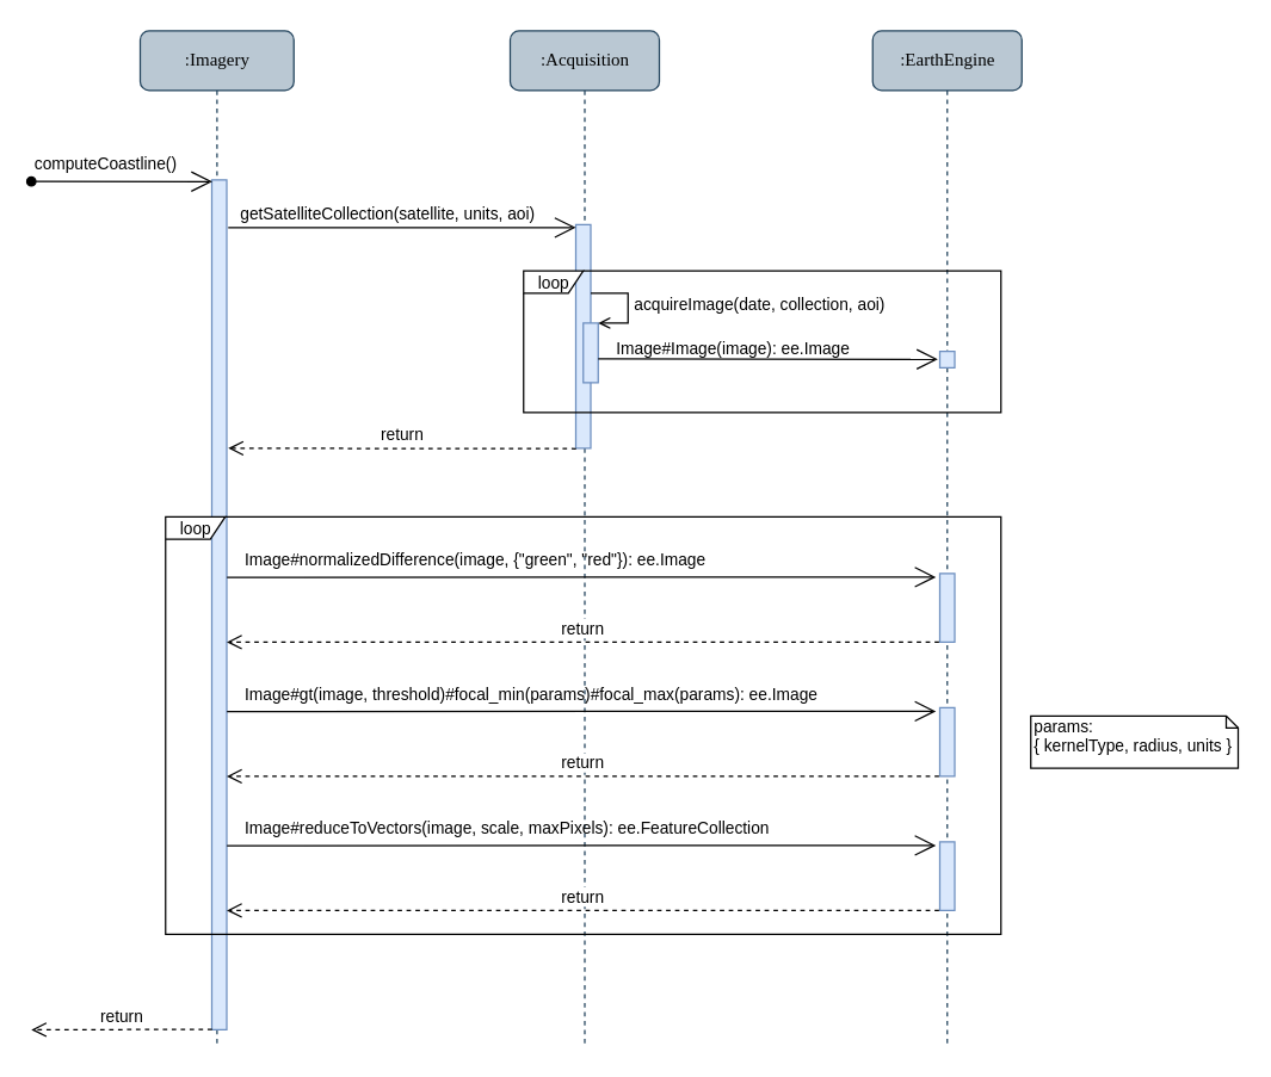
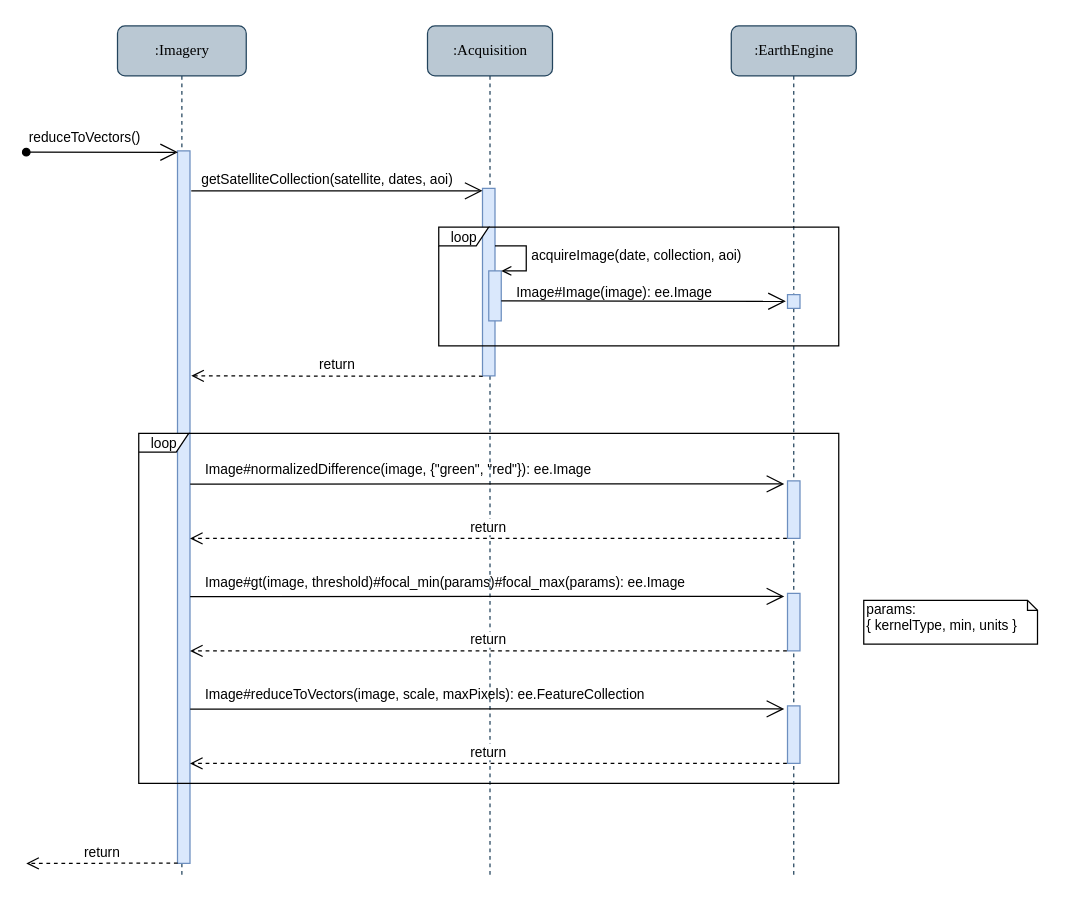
  <mxCell id="0" />
  <mxCell id="1" parent="0" />
  <mxCell id="2" value=":Imagery" style="shape=umlLifeline;perimeter=lifelinePerimeter;whiteSpace=wrap;html=1;container=1;collapsible=0;recursiveResize=0;outlineConnect=0;rounded=1;shadow=0;comic=0;labelBackgroundColor=none;strokeColor=#23445d;strokeWidth=1;fillColor=#bac8d3;fontFamily=Verdana;fontSize=12;align=center;" parent="1" vertex="1"><mxGeometry x="93.5" y="20" width="103" height="680" as="geometry" /></mxCell>
  <mxCell id="3" value="" style="html=1;points=[];perimeter=orthogonalPerimeter;rounded=0;shadow=0;comic=0;labelBackgroundColor=none;strokeColor=#6c8ebf;strokeWidth=1;fillColor=#dae8fc;fontFamily=Verdana;fontSize=12;align=center;" parent="2" vertex="1"><mxGeometry x="48" y="100" width="10" height="570" as="geometry" /></mxCell>
  <mxCell id="4" value=":Acquisition" style="shape=umlLifeline;perimeter=lifelinePerimeter;whiteSpace=wrap;html=1;container=1;collapsible=0;recursiveResize=0;outlineConnect=0;rounded=1;shadow=0;comic=0;labelBackgroundColor=none;strokeColor=#23445d;strokeWidth=1;fillColor=#bac8d3;fontFamily=Verdana;fontSize=12;align=center;" vertex="1" parent="1"><mxGeometry x="341.5" y="20" width="100" height="680" as="geometry" /></mxCell>
  <mxCell id="5" value="" style="html=1;points=[];perimeter=orthogonalPerimeter;rounded=0;shadow=0;comic=0;labelBackgroundColor=none;strokeColor=#6c8ebf;strokeWidth=1;fillColor=#dae8fc;fontFamily=Verdana;fontSize=12;align=center;" vertex="1" parent="4"><mxGeometry x="44" y="130" width="10" height="150" as="geometry" /></mxCell>
  <mxCell id="6" value="" style="html=1;points=[];perimeter=orthogonalPerimeter;fontSize=11;fillColor=#dae8fc;strokeColor=#6c8ebf;" vertex="1" parent="4"><mxGeometry x="49" y="196" width="10" height="40" as="geometry" /></mxCell>
  <mxCell id="7" value="acquireImage(date, collection, aoi)" style="edgeStyle=orthogonalEdgeStyle;html=1;align=left;spacingLeft=2;endArrow=open;rounded=0;entryX=1;entryY=0;fontSize=11;endFill=0;" edge="1" target="6" parent="4"><mxGeometry relative="1" as="geometry"><mxPoint x="54" y="176" as="sourcePoint" /><Array as="points"><mxPoint x="79" y="176" /></Array></mxGeometry></mxCell>
  <mxCell id="8" value="" style="endArrow=open;endFill=1;endSize=12;html=1;entryX=0.036;entryY=0.002;entryDx=0;entryDy=0;entryPerimeter=0;startArrow=oval;startFill=1;" edge="1" parent="1" target="3"><mxGeometry width="160" relative="1" as="geometry"><mxPoint x="20.5" y="121" as="sourcePoint" /><mxPoint x="136.5" y="121" as="targetPoint" /></mxGeometry></mxCell>
- <mxCell id="9" value="computeCoastline()" style="text;html=1;resizable=0;points=[];autosize=1;align=left;verticalAlign=top;spacingTop=-4;fontSize=11;" vertex="1" parent="1"><mxGeometry x="20.5" y="100" width="110" height="10" as="geometry" /></mxCell>
+ <mxCell id="9" value="reduceToVectors()" style="text;html=1;resizable=0;points=[];autosize=1;align=left;verticalAlign=top;spacingTop=-4;fontSize=11;" vertex="1" parent="1"><mxGeometry x="20.5" y="100" width="110" height="10" as="geometry" /></mxCell>
  <mxCell id="10" value="" style="endArrow=open;endFill=1;endSize=12;html=1;entryX=0;entryY=0.013;entryDx=0;entryDy=0;entryPerimeter=0;" edge="1" parent="1" target="5"><mxGeometry width="160" relative="1" as="geometry"><mxPoint x="152.5" y="152" as="sourcePoint" /><mxPoint x="505" y="156.5" as="targetPoint" /></mxGeometry></mxCell>
- <mxCell id="11" value="getSatelliteCollection(satellite, units, aoi)" style="text;html=1;resizable=0;points=[];autosize=1;align=left;verticalAlign=top;spacingTop=-4;fontSize=11;" vertex="1" parent="1"><mxGeometry x="158.5" y="133.5" width="220" height="10" as="geometry" /></mxCell>
+ <mxCell id="11" value="getSatelliteCollection(satellite, dates, aoi)" style="text;html=1;resizable=0;points=[];autosize=1;align=left;verticalAlign=top;spacingTop=-4;fontSize=11;" vertex="1" parent="1"><mxGeometry x="158.5" y="133.5" width="220" height="10" as="geometry" /></mxCell>
  <mxCell id="12" value="return" style="html=1;verticalAlign=bottom;endArrow=open;dashed=1;endSize=8;exitX=0.014;exitY=1.002;exitDx=0;exitDy=0;exitPerimeter=0;" edge="1" parent="1" source="5"><mxGeometry relative="1" as="geometry"><mxPoint x="152.5" y="300" as="targetPoint" /><mxPoint x="379" y="197" as="sourcePoint" /></mxGeometry></mxCell>
- <mxCell id="13" value="params:&lt;br&gt;{ kernelType, radius, units }" style="shape=note;whiteSpace=wrap;html=1;size=8;verticalAlign=top;align=left;spacingTop=-6;fontSize=11;" vertex="1" parent="1"><mxGeometry x="690.5" y="479.5" width="139" height="35" as="geometry" /></mxCell>
+ <mxCell id="13" value="params:&lt;br&gt;{ kernelType, min, units }" style="shape=note;whiteSpace=wrap;html=1;size=8;verticalAlign=top;align=left;spacingTop=-6;fontSize=11;" vertex="1" parent="1"><mxGeometry x="690.5" y="479.5" width="139" height="35" as="geometry" /></mxCell>
  <mxCell id="14" value=":EarthEngine" style="shape=umlLifeline;perimeter=lifelinePerimeter;whiteSpace=wrap;html=1;container=1;collapsible=0;recursiveResize=0;outlineConnect=0;rounded=1;shadow=0;comic=0;labelBackgroundColor=none;strokeColor=#23445d;strokeWidth=1;fillColor=#bac8d3;fontFamily=Verdana;fontSize=12;align=center;" vertex="1" parent="1"><mxGeometry x="584.5" y="20" width="100" height="680" as="geometry" /></mxCell>
  <mxCell id="15" value="" style="html=1;points=[];perimeter=orthogonalPerimeter;rounded=0;shadow=0;comic=0;labelBackgroundColor=none;strokeColor=#6c8ebf;strokeWidth=1;fillColor=#dae8fc;fontFamily=Verdana;fontSize=12;align=center;" vertex="1" parent="14"><mxGeometry x="45" y="215" width="10" height="11" as="geometry" /></mxCell>
  <mxCell id="16" value="" style="html=1;points=[];perimeter=orthogonalPerimeter;rounded=0;shadow=0;comic=0;labelBackgroundColor=none;strokeColor=#6c8ebf;strokeWidth=1;fillColor=#dae8fc;fontFamily=Verdana;fontSize=12;align=center;" vertex="1" parent="14"><mxGeometry x="45" y="364" width="10" height="46" as="geometry" /></mxCell>
  <mxCell id="17" value="" style="html=1;points=[];perimeter=orthogonalPerimeter;rounded=0;shadow=0;comic=0;labelBackgroundColor=none;strokeColor=#6c8ebf;strokeWidth=1;fillColor=#dae8fc;fontFamily=Verdana;fontSize=12;align=center;" vertex="1" parent="14"><mxGeometry x="45" y="454" width="10" height="46" as="geometry" /></mxCell>
  <mxCell id="18" value="" style="html=1;points=[];perimeter=orthogonalPerimeter;rounded=0;shadow=0;comic=0;labelBackgroundColor=none;strokeColor=#6c8ebf;strokeWidth=1;fillColor=#dae8fc;fontFamily=Verdana;fontSize=12;align=center;" vertex="1" parent="14"><mxGeometry x="45" y="544" width="10" height="46" as="geometry" /></mxCell>
  <mxCell id="19" value="" style="endArrow=open;endFill=1;endSize=12;html=1;entryX=-0.133;entryY=0.485;entryDx=0;entryDy=0;entryPerimeter=0;exitX=1;exitY=0.6;exitDx=0;exitDy=0;exitPerimeter=0;" edge="1" parent="1" source="6" target="15"><mxGeometry width="160" relative="1" as="geometry"><mxPoint x="406.5" y="247" as="sourcePoint" /><mxPoint x="639.5" y="246.95" as="targetPoint" /></mxGeometry></mxCell>
  <mxCell id="20" value="Image#Image(image): ee.Image" style="text;html=1;resizable=0;points=[];autosize=1;align=left;verticalAlign=top;spacingTop=-4;fontSize=11;" vertex="1" parent="1"><mxGeometry x="410.5" y="223.5" width="170" height="10" as="geometry" /></mxCell>
  <mxCell id="21" value="" style="endArrow=open;endFill=1;endSize=12;html=1;exitX=1.064;exitY=0.001;exitDx=0;exitDy=0;exitPerimeter=0;entryX=-0.259;entryY=0.027;entryDx=0;entryDy=0;entryPerimeter=0;" edge="1" parent="1"><mxGeometry width="160" relative="1" as="geometry"><mxPoint x="151.64" y="386.57" as="sourcePoint" /><mxPoint x="626.91" y="386.43" as="targetPoint" /></mxGeometry></mxCell>
  <mxCell id="22" value="Image#normalizedDifference(image, {&quot;green&quot;, &quot;red&quot;}): ee.Image" style="text;html=1;resizable=0;points=[];autosize=1;align=left;verticalAlign=top;spacingTop=-4;fontSize=11;" vertex="1" parent="1"><mxGeometry x="161.5" y="366" width="320" height="10" as="geometry" /></mxCell>
  <mxCell id="23" value="return" style="html=1;verticalAlign=bottom;endArrow=open;dashed=1;endSize=8;" edge="1" parent="1"><mxGeometry relative="1" as="geometry"><mxPoint x="151.5" y="430.01" as="targetPoint" /><mxPoint x="629" y="430" as="sourcePoint" /><Array as="points"><mxPoint x="555.5" y="430" /></Array></mxGeometry></mxCell>
  <mxCell id="24" value="Image#gt(image, threshold)#focal_min(params)#focal_max(params): ee.Image" style="text;html=1;resizable=0;points=[];autosize=1;align=left;verticalAlign=top;spacingTop=-4;fontSize=11;" vertex="1" parent="1"><mxGeometry x="161.5" y="456" width="400" height="10" as="geometry" /></mxCell>
  <mxCell id="25" value="" style="endArrow=open;endFill=1;endSize=12;html=1;exitX=1.064;exitY=0.001;exitDx=0;exitDy=0;exitPerimeter=0;entryX=-0.259;entryY=0.027;entryDx=0;entryDy=0;entryPerimeter=0;" edge="1" parent="1"><mxGeometry width="160" relative="1" as="geometry"><mxPoint x="151.64" y="476.57" as="sourcePoint" /><mxPoint x="626.91" y="476.43" as="targetPoint" /></mxGeometry></mxCell>
  <mxCell id="26" value="return" style="html=1;verticalAlign=bottom;endArrow=open;dashed=1;endSize=8;" edge="1" parent="1"><mxGeometry relative="1" as="geometry"><mxPoint x="151.5" y="520.01" as="targetPoint" /><mxPoint x="629" y="520" as="sourcePoint" /><Array as="points"><mxPoint x="555.5" y="520" /></Array></mxGeometry></mxCell>
  <mxCell id="27" value="Image#reduceToVectors(image, scale, maxPixels): ee.FeatureCollection" style="text;html=1;resizable=0;points=[];autosize=1;align=left;verticalAlign=top;spacingTop=-4;fontSize=11;" vertex="1" parent="1"><mxGeometry x="161.5" y="546" width="370" height="10" as="geometry" /></mxCell>
  <mxCell id="28" value="" style="endArrow=open;endFill=1;endSize=12;html=1;exitX=1.064;exitY=0.001;exitDx=0;exitDy=0;exitPerimeter=0;entryX=-0.259;entryY=0.027;entryDx=0;entryDy=0;entryPerimeter=0;" edge="1" parent="1"><mxGeometry width="160" relative="1" as="geometry"><mxPoint x="151.64" y="566.57" as="sourcePoint" /><mxPoint x="626.91" y="566.43" as="targetPoint" /></mxGeometry></mxCell>
  <mxCell id="29" value="return" style="html=1;verticalAlign=bottom;endArrow=open;dashed=1;endSize=8;" edge="1" parent="1"><mxGeometry relative="1" as="geometry"><mxPoint x="151.5" y="610.01" as="targetPoint" /><mxPoint x="629" y="610" as="sourcePoint" /><Array as="points"><mxPoint x="555.5" y="610" /></Array></mxGeometry></mxCell>
  <mxCell id="30" value="return" style="html=1;verticalAlign=bottom;endArrow=open;dashed=1;endSize=8;exitX=0.014;exitY=1.002;exitDx=0;exitDy=0;exitPerimeter=0;" edge="1" parent="1"><mxGeometry relative="1" as="geometry"><mxPoint x="20.5" y="690" as="targetPoint" /><mxPoint x="141.64" y="689.8" as="sourcePoint" /></mxGeometry></mxCell>
  <mxCell id="31" value="loop" style="shape=umlFrame;whiteSpace=wrap;html=1;fontSize=11;width=40;height=15;" vertex="1" parent="1"><mxGeometry x="110.5" y="346" width="560" height="280" as="geometry" /></mxCell>
  <mxCell id="32" value="loop" style="shape=umlFrame;whiteSpace=wrap;html=1;fontSize=11;width=40;height=15;" vertex="1" parent="1"><mxGeometry x="350.5" y="181" width="320" height="95" as="geometry" /></mxCell>
